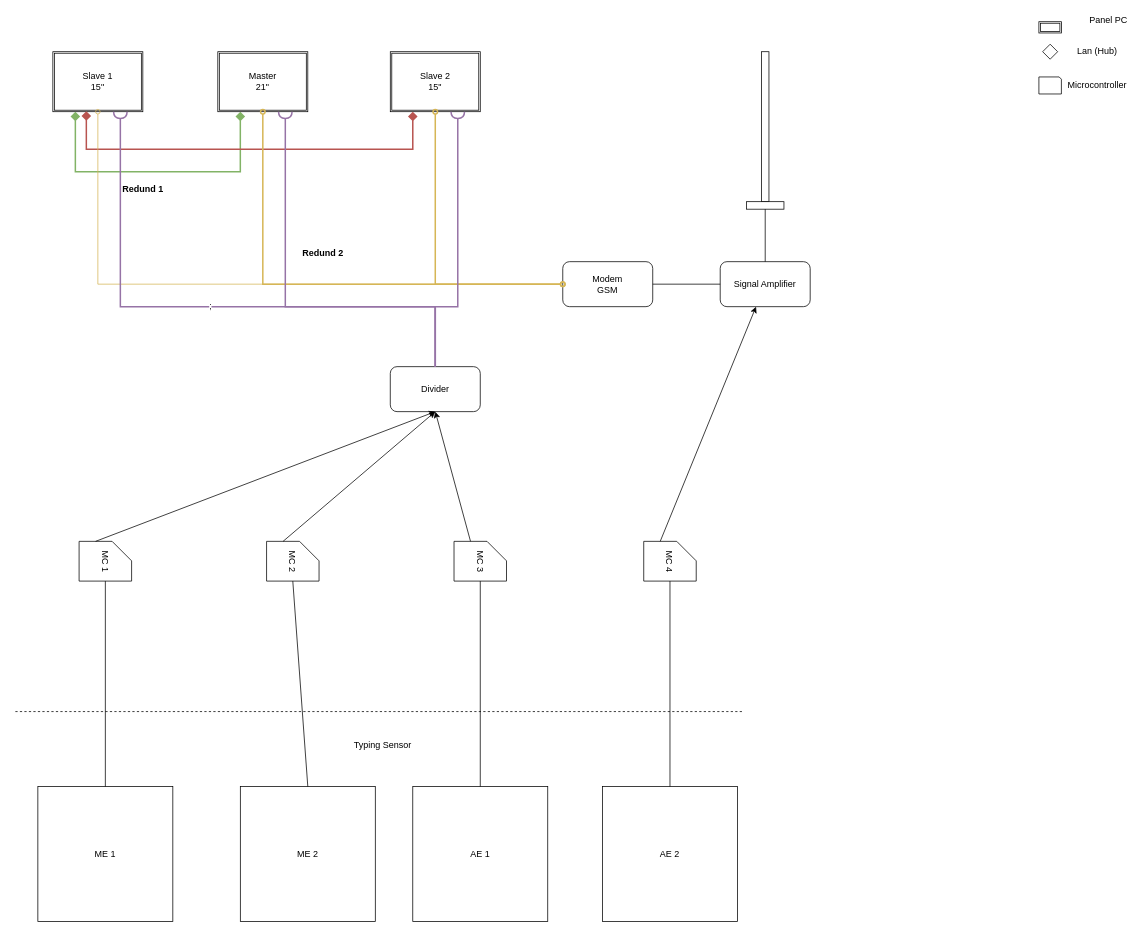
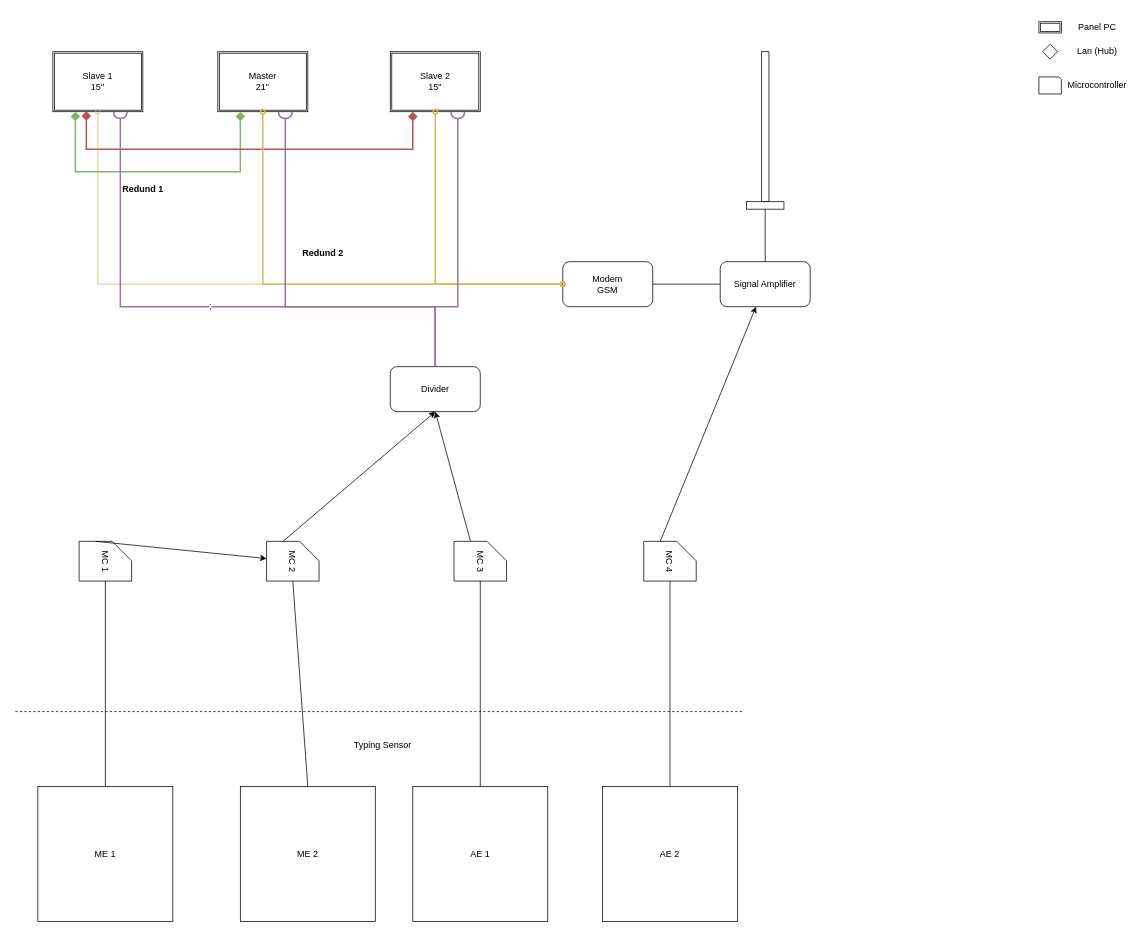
  <mxCell id="0" />
  <mxCell id="1" parent="0" />
  <mxCell id="2" value="Slave 1&lt;br&gt;15&quot;" style="shape=ext;double=1;rounded=0;whiteSpace=wrap;html=1;" parent="1" vertex="1"><mxGeometry x="70" y="68" width="120" height="80" as="geometry" /></mxCell>
  <mxCell id="3" value="Master&lt;br&gt;21&quot;" style="shape=ext;double=1;rounded=0;whiteSpace=wrap;html=1;" parent="1" vertex="1"><mxGeometry x="290" y="68" width="120" height="80" as="geometry" /></mxCell>
  <mxCell id="4" value="Slave 2&lt;br&gt;15&quot;" style="shape=ext;double=1;rounded=0;whiteSpace=wrap;html=1;" parent="1" vertex="1"><mxGeometry x="520" y="68" width="120" height="80" as="geometry" /></mxCell>
  <mxCell id="5" value="" style="edgeStyle=elbowEdgeStyle;elbow=vertical;endArrow=diamond;html=1;curved=0;rounded=0;endSize=8;startSize=8;entryX=0.25;entryY=1;entryDx=0;entryDy=0;exitX=0.25;exitY=1;exitDx=0;exitDy=0;endFill=1;startArrow=diamond;startFill=1;fillColor=#d5e8d4;strokeColor=#82b366;strokeWidth=2;" parent="1" source="3" target="2" edge="1"><mxGeometry width="50" height="50" relative="1" as="geometry"><mxPoint x="320" y="298" as="sourcePoint" /><mxPoint x="80" y="258" as="targetPoint" /><Array as="points"><mxPoint x="200" y="228" /></Array></mxGeometry></mxCell>
  <mxCell id="6" value="" style="edgeStyle=elbowEdgeStyle;elbow=vertical;endArrow=diamond;html=1;curved=0;rounded=0;endSize=8;startSize=8;exitX=0.372;exitY=0.991;exitDx=0;exitDy=0;entryX=0.25;entryY=1;entryDx=0;entryDy=0;fillColor=#f8cecc;strokeColor=#b85450;strokeWidth=2;endFill=1;startArrow=diamond;startFill=1;exitPerimeter=0;" parent="1" source="2" target="4" edge="1"><mxGeometry width="50" height="50" relative="1" as="geometry"><mxPoint x="390" y="308" as="sourcePoint" /><mxPoint x="540" y="258" as="targetPoint" /><Array as="points"><mxPoint x="350" y="198" /></Array></mxGeometry></mxCell>
  <mxCell id="7" value="&lt;font style=&quot;font-size: 12px;&quot;&gt;Redund 2&lt;/font&gt;" style="text;strokeColor=none;fillColor=none;html=1;fontSize=24;fontStyle=1;verticalAlign=middle;align=center;" parent="1" vertex="1"><mxGeometry x="380" y="318" width="100" height="30" as="geometry" /></mxCell>
  <mxCell id="8" value="&lt;font style=&quot;font-size: 12px;&quot;&gt;Redund 1&lt;/font&gt;" style="text;strokeColor=none;fillColor=none;html=1;fontSize=24;fontStyle=1;verticalAlign=middle;align=center;" parent="1" vertex="1"><mxGeometry x="140" y="233" width="100" height="30" as="geometry" /></mxCell>
  <mxCell id="9" value="" style="rhombus;whiteSpace=wrap;html=1;" parent="1" vertex="1"><mxGeometry x="1390" y="58" width="20" height="20" as="geometry" /></mxCell>
  <mxCell id="10" value="Lan (Hub)" style="text;html=1;strokeColor=none;fillColor=none;align=center;verticalAlign=middle;whiteSpace=wrap;rounded=0;" parent="1" vertex="1"><mxGeometry x="1433" y="53" width="60" height="30" as="geometry" /></mxCell>
  <mxCell id="11" value="" style="shape=ext;double=1;rounded=0;whiteSpace=wrap;html=1;" parent="1" vertex="1"><mxGeometry x="1385" y="28" width="30" height="15" as="geometry" /></mxCell>
- <mxCell id="12" value="Panel PC" style="text;html=1;strokeColor=none;fillColor=none;align=center;verticalAlign=middle;whiteSpace=wrap;rounded=0;" parent="1" vertex="1"><mxGeometry x="1448" y="10.5" width="60" height="30" as="geometry" /></mxCell>
+ <mxCell id="12" value="Panel PC" style="text;html=1;strokeColor=none;fillColor=none;align=center;verticalAlign=middle;whiteSpace=wrap;rounded=0;" parent="1" vertex="1"><mxGeometry x="1433" y="20.5" width="60" height="30" as="geometry" /></mxCell>
  <mxCell id="13" value="MC 1" style="shape=card;whiteSpace=wrap;html=1;rotation=90;size=26;" vertex="1" parent="1"><mxGeometry x="113.5" y="712.5" width="53" height="70" as="geometry" /></mxCell>
  <mxCell id="14" value="MC 2" style="shape=card;whiteSpace=wrap;html=1;rotation=90;size=26;" vertex="1" parent="1"><mxGeometry x="363.5" y="712.5" width="53" height="70" as="geometry" /></mxCell>
  <mxCell id="15" value="MC 3" style="shape=card;whiteSpace=wrap;html=1;rotation=90;size=26;" vertex="1" parent="1"><mxGeometry x="613.5" y="712.5" width="53" height="70" as="geometry" /></mxCell>
  <mxCell id="16" value="MC 4" style="shape=card;whiteSpace=wrap;html=1;rotation=90;size=26;" vertex="1" parent="1"><mxGeometry x="866.5" y="712.5" width="53" height="70" as="geometry" /></mxCell>
  <mxCell id="17" value="" style="shape=card;whiteSpace=wrap;html=1;rotation=90;size=3;" vertex="1" parent="1"><mxGeometry x="1388.64" y="98" width="22.71" height="30" as="geometry" /></mxCell>
  <mxCell id="18" value="Microcontroller" style="text;html=1;strokeColor=none;fillColor=none;align=center;verticalAlign=middle;whiteSpace=wrap;rounded=0;" vertex="1" parent="1"><mxGeometry x="1433" y="98" width="60" height="30" as="geometry" /></mxCell>
  <mxCell id="19" value="ME 1" style="whiteSpace=wrap;html=1;aspect=fixed;" vertex="1" parent="1"><mxGeometry x="50" y="1048" width="180" height="180" as="geometry" /></mxCell>
  <mxCell id="20" value="ME 2" style="whiteSpace=wrap;html=1;aspect=fixed;" vertex="1" parent="1"><mxGeometry x="320" y="1048" width="180" height="180" as="geometry" /></mxCell>
  <mxCell id="21" value="AE 1" style="whiteSpace=wrap;html=1;aspect=fixed;" vertex="1" parent="1"><mxGeometry x="550" y="1048" width="180" height="180" as="geometry" /></mxCell>
  <mxCell id="22" value="AE 2" style="whiteSpace=wrap;html=1;aspect=fixed;" vertex="1" parent="1"><mxGeometry x="803" y="1048" width="180" height="180" as="geometry" /></mxCell>
  <mxCell id="23" value="" style="endArrow=none;html=1;rounded=0;exitX=0.5;exitY=0;exitDx=0;exitDy=0;entryX=1;entryY=0.5;entryDx=0;entryDy=0;entryPerimeter=0;" edge="1" parent="1" source="19" target="13"><mxGeometry width="50" height="50" relative="1" as="geometry"><mxPoint x="560" y="868" as="sourcePoint" /><mxPoint x="610" y="818" as="targetPoint" /></mxGeometry></mxCell>
  <mxCell id="24" value="" style="endArrow=none;html=1;rounded=0;entryX=1;entryY=0.5;entryDx=0;entryDy=0;entryPerimeter=0;exitX=0.5;exitY=0;exitDx=0;exitDy=0;" edge="1" parent="1" source="20" target="14"><mxGeometry width="50" height="50" relative="1" as="geometry"><mxPoint x="560" y="868" as="sourcePoint" /><mxPoint x="610" y="818" as="targetPoint" /></mxGeometry></mxCell>
  <mxCell id="25" value="" style="endArrow=none;html=1;rounded=0;entryX=1;entryY=0.5;entryDx=0;entryDy=0;entryPerimeter=0;exitX=0.5;exitY=0;exitDx=0;exitDy=0;" edge="1" parent="1" source="21" target="15"><mxGeometry width="50" height="50" relative="1" as="geometry"><mxPoint x="560" y="868" as="sourcePoint" /><mxPoint x="610" y="818" as="targetPoint" /></mxGeometry></mxCell>
  <mxCell id="26" value="" style="endArrow=none;html=1;rounded=0;entryX=1;entryY=0.5;entryDx=0;entryDy=0;entryPerimeter=0;exitX=0.5;exitY=0;exitDx=0;exitDy=0;" edge="1" parent="1" source="22" target="16"><mxGeometry width="50" height="50" relative="1" as="geometry"><mxPoint x="560" y="868" as="sourcePoint" /><mxPoint x="610" y="818" as="targetPoint" /></mxGeometry></mxCell>
  <mxCell id="27" value="Modem&lt;br&gt;GSM" style="rounded=1;whiteSpace=wrap;html=1;" vertex="1" parent="1"><mxGeometry x="750" y="348" width="120" height="60" as="geometry" /></mxCell>
  <mxCell id="28" value="" style="rounded=0;whiteSpace=wrap;html=1;" vertex="1" parent="1"><mxGeometry x="1015" y="68" width="10" height="200" as="geometry" /></mxCell>
  <mxCell id="29" value="" style="rounded=0;whiteSpace=wrap;html=1;" vertex="1" parent="1"><mxGeometry x="995" y="268" width="50" height="10" as="geometry" /></mxCell>
  <mxCell id="30" value="" style="endArrow=oval;html=1;rounded=0;exitX=0.5;exitY=1;exitDx=0;exitDy=0;fillColor=#fff2cc;strokeColor=#d6b656;endFill=0;startArrow=oval;startFill=0;strokeWidth=2;" edge="1" parent="1" source="4" target="27"><mxGeometry width="50" height="50" relative="1" as="geometry"><mxPoint x="700" y="408" as="sourcePoint" /><mxPoint x="750" y="358" as="targetPoint" /><Array as="points"><mxPoint x="580" y="378" /></Array></mxGeometry></mxCell>
  <mxCell id="31" value="" style="endArrow=oval;html=1;rounded=0;exitX=0.5;exitY=1;exitDx=0;exitDy=0;entryX=0;entryY=0.5;entryDx=0;entryDy=0;fillColor=#fff2cc;strokeColor=#d6b656;endFill=0;startArrow=oval;startFill=0;" edge="1" parent="1" source="2" target="27"><mxGeometry width="50" height="50" relative="1" as="geometry"><mxPoint x="530" y="398" as="sourcePoint" /><mxPoint x="580" y="348" as="targetPoint" /><Array as="points"><mxPoint x="130" y="378" /></Array></mxGeometry></mxCell>
  <mxCell id="32" value="" style="endArrow=oval;startArrow=oval;html=1;rounded=0;exitX=0.5;exitY=1;exitDx=0;exitDy=0;fillColor=#fff2cc;strokeColor=#d6b656;strokeWidth=2;endFill=0;startFill=0;entryX=0;entryY=0.5;entryDx=0;entryDy=0;" edge="1" parent="1" source="3" target="27"><mxGeometry width="50" height="50" relative="1" as="geometry"><mxPoint x="530" y="398" as="sourcePoint" /><mxPoint x="1040" y="378" as="targetPoint" /><Array as="points"><mxPoint x="350" y="378" /></Array></mxGeometry></mxCell>
  <mxCell id="33" value="Signal Amplifier" style="rounded=1;whiteSpace=wrap;html=1;" vertex="1" parent="1"><mxGeometry x="960" y="348" width="120" height="60" as="geometry" /></mxCell>
  <mxCell id="34" value="" style="endArrow=none;html=1;rounded=0;entryX=0;entryY=0.5;entryDx=0;entryDy=0;exitX=1;exitY=0.5;exitDx=0;exitDy=0;" edge="1" parent="1" source="27" target="33"><mxGeometry width="50" height="50" relative="1" as="geometry"><mxPoint x="720" y="338" as="sourcePoint" /><mxPoint x="770" y="288" as="targetPoint" /></mxGeometry></mxCell>
  <mxCell id="35" value="" style="endArrow=none;html=1;rounded=0;entryX=0.5;entryY=1;entryDx=0;entryDy=0;exitX=0.5;exitY=0;exitDx=0;exitDy=0;" edge="1" parent="1" source="33" target="29"><mxGeometry width="50" height="50" relative="1" as="geometry"><mxPoint x="750" y="238" as="sourcePoint" /><mxPoint x="800" y="188" as="targetPoint" /></mxGeometry></mxCell>
  <mxCell id="36" value="Divider" style="rounded=1;whiteSpace=wrap;html=1;" vertex="1" parent="1"><mxGeometry x="520" y="488" width="120" height="60" as="geometry" /></mxCell>
  <mxCell id="37" value="Typing Sensor" style="text;html=1;strokeColor=none;fillColor=none;align=center;verticalAlign=middle;whiteSpace=wrap;rounded=0;" vertex="1" parent="1"><mxGeometry x="440" y="978" width="140" height="30" as="geometry" /></mxCell>
  <mxCell id="38" value="" style="endArrow=none;dashed=1;html=1;rounded=0;" edge="1" parent="1"><mxGeometry width="50" height="50" relative="1" as="geometry"><mxPoint x="20" y="948" as="sourcePoint" /><mxPoint x="990" y="948" as="targetPoint" /></mxGeometry></mxCell>
- <mxCell id="39" value="" style="endArrow=classic;html=1;rounded=0;exitX=0;exitY=0;exitDx=0;exitDy=48;exitPerimeter=0;entryX=0.5;entryY=1;entryDx=0;entryDy=0;" edge="1" parent="1" source="13" target="36"><mxGeometry width="50" height="50" relative="1" as="geometry"><mxPoint x="560" y="568" as="sourcePoint" /><mxPoint x="610" y="518" as="targetPoint" /></mxGeometry></mxCell>
+ <mxCell id="39" value="" style="endArrow=classic;html=1;rounded=0;exitX=0;exitY=0;exitDx=0;exitDy=48;exitPerimeter=0;" edge="1" parent="1" source="13" target="14"><mxGeometry width="50" height="50" relative="1" as="geometry"><mxPoint x="560" y="568" as="sourcePoint" /><mxPoint x="610" y="518" as="targetPoint" /></mxGeometry></mxCell>
  <mxCell id="40" value="" style="endArrow=classic;html=1;rounded=0;exitX=0;exitY=0;exitDx=0;exitDy=48;exitPerimeter=0;entryX=0.5;entryY=1;entryDx=0;entryDy=0;" edge="1" parent="1" source="14" target="36"><mxGeometry width="50" height="50" relative="1" as="geometry"><mxPoint x="137" y="731" as="sourcePoint" /><mxPoint x="590" y="558" as="targetPoint" /></mxGeometry></mxCell>
  <mxCell id="41" value="" style="endArrow=classic;html=1;rounded=0;exitX=0;exitY=0;exitDx=0;exitDy=48;exitPerimeter=0;entryX=0.5;entryY=1;entryDx=0;entryDy=0;" edge="1" parent="1" source="15" target="36"><mxGeometry width="50" height="50" relative="1" as="geometry"><mxPoint x="147" y="741" as="sourcePoint" /><mxPoint x="600" y="568" as="targetPoint" /></mxGeometry></mxCell>
  <mxCell id="42" value="" style="endArrow=classic;html=1;rounded=0;exitX=0;exitY=0;exitDx=0;exitDy=48;exitPerimeter=0;" edge="1" parent="1" source="16" target="33"><mxGeometry width="50" height="50" relative="1" as="geometry"><mxPoint x="157" y="751" as="sourcePoint" /><mxPoint x="610" y="578" as="targetPoint" /></mxGeometry></mxCell>
  <mxCell id="43" value="" style="endArrow=halfCircle;html=1;rounded=0;exitX=0.5;exitY=0;exitDx=0;exitDy=0;entryX=0.75;entryY=1;entryDx=0;entryDy=0;endFill=0;strokeWidth=2;fillColor=#e1d5e7;strokeColor=#9673a6;" edge="1" parent="1" source="36" target="4"><mxGeometry width="50" height="50" relative="1" as="geometry"><mxPoint x="560" y="468" as="sourcePoint" /><mxPoint x="610" y="418" as="targetPoint" /><Array as="points"><mxPoint x="580" y="408" /><mxPoint x="610" y="408" /></Array></mxGeometry></mxCell>
  <mxCell id="44" value="" style="endArrow=halfCircle;html=1;rounded=0;entryX=0.75;entryY=1;entryDx=0;entryDy=0;endFill=0;strokeWidth=2;fillColor=#e1d5e7;strokeColor=#9673a6;exitX=0.5;exitY=0;exitDx=0;exitDy=0;" edge="1" parent="1" source="36" target="3"><mxGeometry width="50" height="50" relative="1" as="geometry"><mxPoint x="670" y="478" as="sourcePoint" /><mxPoint x="620" y="158" as="targetPoint" /><Array as="points"><mxPoint x="580" y="408" /><mxPoint x="380" y="408" /></Array></mxGeometry></mxCell>
  <mxCell id="45" value=";" style="endArrow=halfCircle;html=1;rounded=0;entryX=0.75;entryY=1;entryDx=0;entryDy=0;endFill=0;strokeWidth=2;fillColor=#e1d5e7;strokeColor=#9673a6;exitX=0.5;exitY=0;exitDx=0;exitDy=0;" edge="1" parent="1" source="36" target="2"><mxGeometry width="50" height="50" relative="1" as="geometry"><mxPoint x="640" y="468" as="sourcePoint" /><mxPoint x="390" y="158" as="targetPoint" /><Array as="points"><mxPoint x="580" y="408" /><mxPoint x="160" y="408" /></Array></mxGeometry></mxCell>
